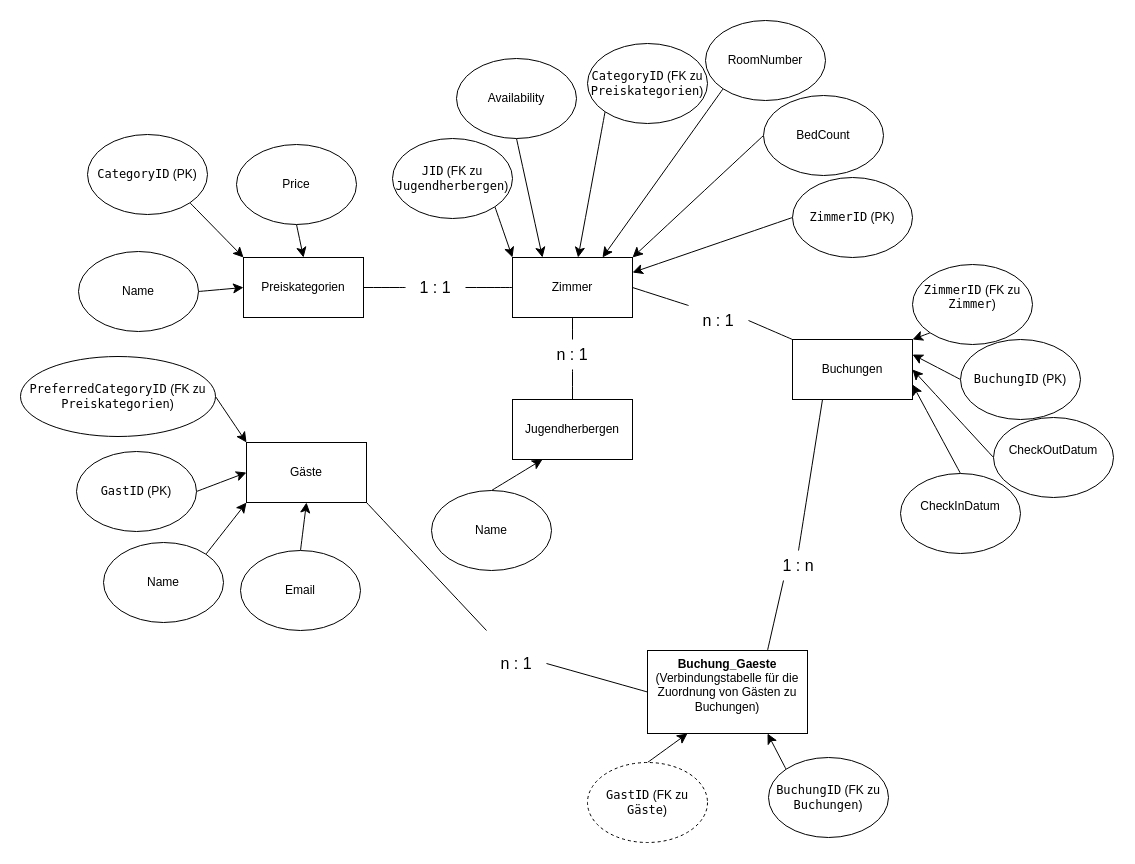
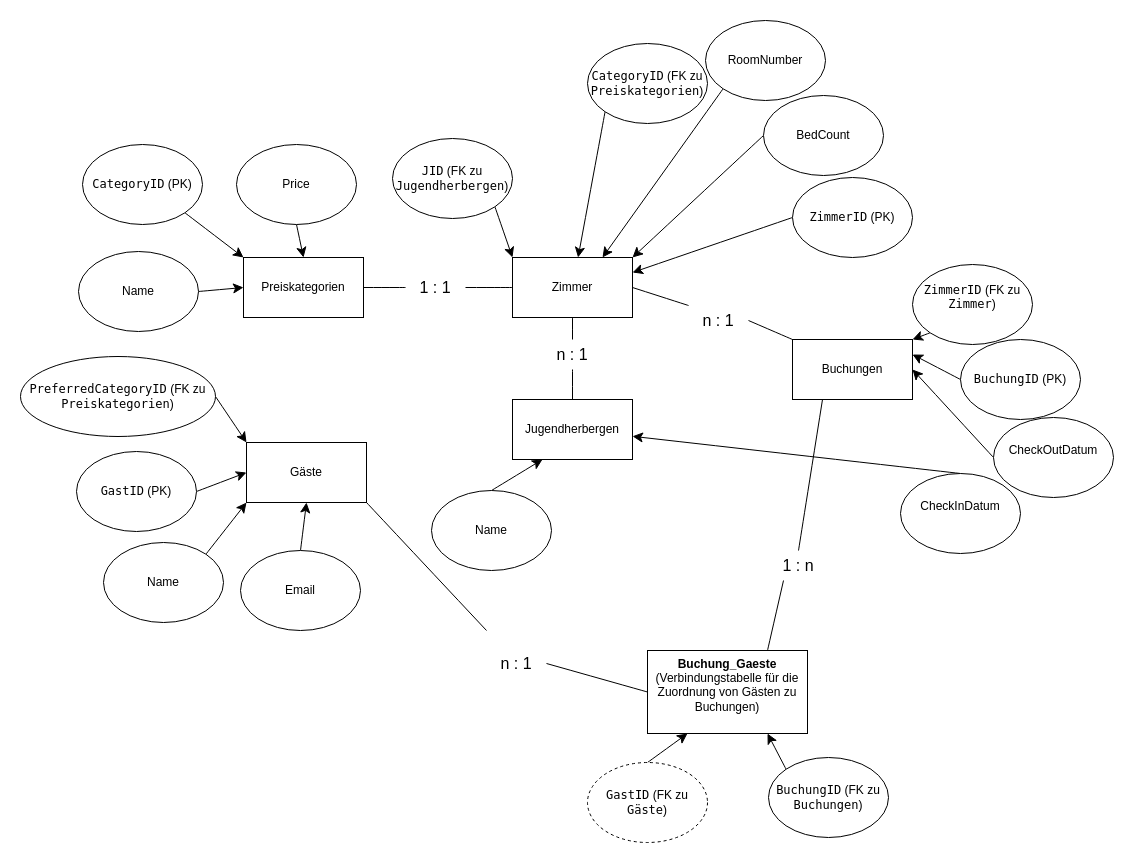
  <mxCell id="0" />
  <mxCell id="1" parent="0" />
  <mxCell id="2" style="edgeStyle=none;curved=1;rounded=0;orthogonalLoop=1;jettySize=auto;html=1;exitX=1;exitY=1;exitDx=0;exitDy=0;entryX=0;entryY=0;entryDx=0;entryDy=0;fontSize=12;startSize=8;endSize=8;" edge="1" parent="1" source="3" target="8"><mxGeometry relative="1" as="geometry" /></mxCell>
- <mxCell id="3" value="&lt;code&gt;CategoryID&lt;/code&gt; (PK)" style="ellipse;whiteSpace=wrap;html=1;" vertex="1" parent="1"><mxGeometry x="87" y="134" width="120" height="80" as="geometry" /></mxCell>
+ <mxCell id="3" value="&lt;code&gt;CategoryID&lt;/code&gt; (PK)" style="ellipse;whiteSpace=wrap;html=1;" vertex="1" parent="1"><mxGeometry x="82" y="144" width="120" height="80" as="geometry" /></mxCell>
  <mxCell id="4" style="edgeStyle=none;curved=1;rounded=0;orthogonalLoop=1;jettySize=auto;html=1;exitX=1;exitY=0.5;exitDx=0;exitDy=0;entryX=0;entryY=0.5;entryDx=0;entryDy=0;fontSize=12;startSize=8;endSize=8;" edge="1" parent="1" source="5" target="8"><mxGeometry relative="1" as="geometry" /></mxCell>
  <mxCell id="5" value="Name" style="ellipse;whiteSpace=wrap;html=1;" vertex="1" parent="1"><mxGeometry x="78" y="251" width="120" height="80" as="geometry" /></mxCell>
  <mxCell id="6" style="edgeStyle=none;curved=1;rounded=0;orthogonalLoop=1;jettySize=auto;html=1;exitX=0.5;exitY=1;exitDx=0;exitDy=0;entryX=0.5;entryY=0;entryDx=0;entryDy=0;fontSize=12;startSize=8;endSize=8;" edge="1" parent="1" source="7" target="8"><mxGeometry relative="1" as="geometry" /></mxCell>
  <mxCell id="7" value="Price" style="ellipse;whiteSpace=wrap;html=1;" vertex="1" parent="1"><mxGeometry x="236" y="144" width="120" height="80" as="geometry" /></mxCell>
  <mxCell id="8" value="Preiskategorien" style="rounded=0;whiteSpace=wrap;html=1;" vertex="1" parent="1"><mxGeometry x="243" y="257" width="120" height="60" as="geometry" /></mxCell>
  <mxCell id="9" value="Gäste" style="rounded=0;whiteSpace=wrap;html=1;" vertex="1" parent="1"><mxGeometry x="246" y="442" width="120" height="60" as="geometry" /></mxCell>
  <mxCell id="10" style="edgeStyle=none;curved=1;rounded=0;orthogonalLoop=1;jettySize=auto;html=1;exitX=1;exitY=0.5;exitDx=0;exitDy=0;entryX=0;entryY=0.5;entryDx=0;entryDy=0;fontSize=12;startSize=8;endSize=8;" edge="1" parent="1" source="11" target="9"><mxGeometry relative="1" as="geometry" /></mxCell>
  <mxCell id="11" value="&lt;code&gt;GastID&lt;/code&gt; (PK)" style="ellipse;whiteSpace=wrap;html=1;" vertex="1" parent="1"><mxGeometry x="76" y="451" width="120" height="80" as="geometry" /></mxCell>
  <mxCell id="12" style="edgeStyle=none;curved=1;rounded=0;orthogonalLoop=1;jettySize=auto;html=1;exitX=1;exitY=0;exitDx=0;exitDy=0;entryX=0;entryY=1;entryDx=0;entryDy=0;fontSize=12;startSize=8;endSize=8;" edge="1" parent="1" source="13" target="9"><mxGeometry relative="1" as="geometry" /></mxCell>
  <mxCell id="13" value="Name" style="ellipse;whiteSpace=wrap;html=1;" vertex="1" parent="1"><mxGeometry x="103" y="542" width="120" height="80" as="geometry" /></mxCell>
  <mxCell id="14" style="edgeStyle=none;curved=1;rounded=0;orthogonalLoop=1;jettySize=auto;html=1;exitX=0.5;exitY=0;exitDx=0;exitDy=0;entryX=0.5;entryY=1;entryDx=0;entryDy=0;fontSize=12;startSize=8;endSize=8;" edge="1" parent="1" source="15" target="9"><mxGeometry relative="1" as="geometry" /></mxCell>
  <mxCell id="15" value="Email" style="ellipse;whiteSpace=wrap;html=1;" vertex="1" parent="1"><mxGeometry x="240" y="550" width="120" height="80" as="geometry" /></mxCell>
  <mxCell id="16" style="edgeStyle=none;curved=1;rounded=0;orthogonalLoop=1;jettySize=auto;html=1;exitX=1;exitY=0.5;exitDx=0;exitDy=0;entryX=0;entryY=0;entryDx=0;entryDy=0;fontSize=12;startSize=8;endSize=8;" edge="1" parent="1" source="17" target="9"><mxGeometry relative="1" as="geometry" /></mxCell>
  <mxCell id="17" value="&lt;code&gt;PreferredCategoryID&lt;/code&gt; (FK zu &lt;code&gt;Preiskategorien&lt;/code&gt;)" style="ellipse;whiteSpace=wrap;html=1;" vertex="1" parent="1"><mxGeometry x="20" y="356" width="195" height="80" as="geometry" /></mxCell>
  <mxCell id="18" value="Jugendherbergen" style="rounded=0;whiteSpace=wrap;html=1;" vertex="1" parent="1"><mxGeometry x="512" y="399" width="120" height="60" as="geometry" /></mxCell>
  <mxCell id="19" style="edgeStyle=none;curved=1;rounded=0;orthogonalLoop=1;jettySize=auto;html=1;exitX=0.5;exitY=0;exitDx=0;exitDy=0;entryX=0.25;entryY=1;entryDx=0;entryDy=0;fontSize=12;startSize=8;endSize=8;" edge="1" parent="1" target="18"><mxGeometry relative="1" as="geometry"><mxPoint x="491" y="490" as="sourcePoint" /></mxGeometry></mxCell>
  <mxCell id="20" value="Name" style="ellipse;whiteSpace=wrap;html=1;" vertex="1" parent="1"><mxGeometry x="431" y="490" width="120" height="80" as="geometry" /></mxCell>
  <mxCell id="21" value="Zimmer" style="rounded=0;whiteSpace=wrap;html=1;" vertex="1" parent="1"><mxGeometry x="512" y="257" width="120" height="60" as="geometry" /></mxCell>
  <mxCell id="22" style="edgeStyle=none;curved=1;rounded=0;orthogonalLoop=1;jettySize=auto;html=1;exitX=0;exitY=0.5;exitDx=0;exitDy=0;entryX=1;entryY=0.25;entryDx=0;entryDy=0;fontSize=12;startSize=8;endSize=8;" edge="1" parent="1" source="23" target="21"><mxGeometry relative="1" as="geometry" /></mxCell>
  <mxCell id="23" value="&lt;code&gt;ZimmerID&lt;/code&gt; (PK)" style="ellipse;whiteSpace=wrap;html=1;" vertex="1" parent="1"><mxGeometry x="792" y="177" width="120" height="80" as="geometry" /></mxCell>
  <mxCell id="24" style="edgeStyle=none;curved=1;rounded=0;orthogonalLoop=1;jettySize=auto;html=1;exitX=1;exitY=1;exitDx=0;exitDy=0;entryX=0;entryY=0;entryDx=0;entryDy=0;fontSize=12;startSize=8;endSize=8;" edge="1" parent="1" source="25" target="21"><mxGeometry relative="1" as="geometry" /></mxCell>
  <mxCell id="25" value="&lt;code&gt;JID&lt;/code&gt; (FK zu &lt;code&gt;Jugendherbergen&lt;/code&gt;)" style="ellipse;whiteSpace=wrap;html=1;" vertex="1" parent="1"><mxGeometry x="392" y="138" width="120" height="80" as="geometry" /></mxCell>
  <mxCell id="26" style="edgeStyle=none;curved=1;rounded=0;orthogonalLoop=1;jettySize=auto;html=1;exitX=0;exitY=1;exitDx=0;exitDy=0;entryX=0.75;entryY=0;entryDx=0;entryDy=0;fontSize=12;startSize=8;endSize=8;" edge="1" parent="1" source="27" target="21"><mxGeometry relative="1" as="geometry" /></mxCell>
  <mxCell id="27" value="RoomNumber" style="ellipse;whiteSpace=wrap;html=1;" vertex="1" parent="1"><mxGeometry x="705" y="20" width="120" height="80" as="geometry" /></mxCell>
  <mxCell id="28" style="edgeStyle=none;curved=1;rounded=0;orthogonalLoop=1;jettySize=auto;html=1;exitX=0;exitY=0.5;exitDx=0;exitDy=0;entryX=1;entryY=0;entryDx=0;entryDy=0;fontSize=12;startSize=8;endSize=8;" edge="1" parent="1" source="29" target="21"><mxGeometry relative="1" as="geometry" /></mxCell>
  <mxCell id="29" value="BedCount" style="ellipse;whiteSpace=wrap;html=1;" vertex="1" parent="1"><mxGeometry x="763" y="95" width="120" height="80" as="geometry" /></mxCell>
  <mxCell id="30" style="edgeStyle=none;curved=1;rounded=0;orthogonalLoop=1;jettySize=auto;html=1;exitX=0;exitY=1;exitDx=0;exitDy=0;fontSize=12;startSize=8;endSize=8;" edge="1" parent="1" source="31" target="21"><mxGeometry relative="1" as="geometry" /></mxCell>
  <mxCell id="31" value="&lt;code&gt;CategoryID&lt;/code&gt; (FK zu &lt;code&gt;Preiskategorien&lt;/code&gt;)" style="ellipse;whiteSpace=wrap;html=1;" vertex="1" parent="1"><mxGeometry x="587" y="43" width="120" height="80" as="geometry" /></mxCell>
- <mxCell id="32" style="edgeStyle=none;curved=1;rounded=0;orthogonalLoop=1;jettySize=auto;html=1;exitX=0.5;exitY=1;exitDx=0;exitDy=0;entryX=0.25;entryY=0;entryDx=0;entryDy=0;fontSize=12;startSize=8;endSize=8;" edge="1" parent="1" source="33" target="21"><mxGeometry relative="1" as="geometry" /></mxCell>
- <mxCell id="33" value="Availability" style="ellipse;whiteSpace=wrap;html=1;" vertex="1" parent="1"><mxGeometry x="456" y="58" width="120" height="80" as="geometry" /></mxCell>
  <mxCell id="34" value="Buchungen" style="rounded=0;whiteSpace=wrap;html=1;" vertex="1" parent="1"><mxGeometry x="792" y="339" width="120" height="60" as="geometry" /></mxCell>
  <mxCell id="35" style="edgeStyle=none;curved=1;rounded=0;orthogonalLoop=1;jettySize=auto;html=1;exitX=0;exitY=0.5;exitDx=0;exitDy=0;entryX=1;entryY=0.25;entryDx=0;entryDy=0;fontSize=12;startSize=8;endSize=8;" edge="1" parent="1" source="36" target="34"><mxGeometry relative="1" as="geometry" /></mxCell>
  <mxCell id="36" value="&lt;code&gt;BuchungID&lt;/code&gt; (PK)" style="ellipse;whiteSpace=wrap;html=1;" vertex="1" parent="1"><mxGeometry x="960" y="339" width="120" height="80" as="geometry" /></mxCell>
  <mxCell id="37" style="edgeStyle=none;curved=1;rounded=0;orthogonalLoop=1;jettySize=auto;html=1;exitX=0;exitY=1;exitDx=0;exitDy=0;entryX=1;entryY=0;entryDx=0;entryDy=0;fontSize=12;startSize=8;endSize=8;" edge="1" parent="1" source="38" target="34"><mxGeometry relative="1" as="geometry" /></mxCell>
  <mxCell id="38" value="&#10;&lt;code&gt;ZimmerID&lt;/code&gt; (FK zu &lt;code&gt;Zimmer&lt;/code&gt;)&#10;&#10;" style="ellipse;whiteSpace=wrap;html=1;" vertex="1" parent="1"><mxGeometry x="912" y="264" width="120" height="80" as="geometry" /></mxCell>
- <mxCell id="39" style="edgeStyle=none;curved=1;rounded=0;orthogonalLoop=1;jettySize=auto;html=1;exitX=0.5;exitY=0;exitDx=0;exitDy=0;entryX=1;entryY=0.75;entryDx=0;entryDy=0;fontSize=12;startSize=8;endSize=8;" edge="1" parent="1" source="40" target="34"><mxGeometry relative="1" as="geometry" /></mxCell>
+ <mxCell id="39" style="edgeStyle=none;curved=1;rounded=0;orthogonalLoop=1;jettySize=auto;html=1;exitX=0.5;exitY=0;exitDx=0;exitDy=0;fontSize=12;startSize=8;endSize=8;" edge="1" parent="1" source="40" target="18"><mxGeometry relative="1" as="geometry" /></mxCell>
  <mxCell id="40" value="&#10;CheckInDatum&#10;&#10;" style="ellipse;whiteSpace=wrap;html=1;" vertex="1" parent="1"><mxGeometry x="900" y="473" width="120" height="80" as="geometry" /></mxCell>
  <mxCell id="41" style="edgeStyle=none;curved=1;rounded=0;orthogonalLoop=1;jettySize=auto;html=1;exitX=0;exitY=0.5;exitDx=0;exitDy=0;entryX=1;entryY=0.5;entryDx=0;entryDy=0;fontSize=12;startSize=8;endSize=8;" edge="1" parent="1" source="42" target="34"><mxGeometry relative="1" as="geometry" /></mxCell>
  <mxCell id="42" value="&#10;CheckOutDatum&#10;&#10;" style="ellipse;whiteSpace=wrap;html=1;" vertex="1" parent="1"><mxGeometry x="993" y="417" width="120" height="80" as="geometry" /></mxCell>
  <mxCell id="43" value="&#10;&lt;strong&gt;Buchung_Gaeste&lt;/strong&gt; (Verbindungstabelle für die Zuordnung von Gästen zu Buchungen)&#10;&#10;" style="rounded=0;whiteSpace=wrap;html=1;" vertex="1" parent="1"><mxGeometry x="647" y="650" width="160" height="83" as="geometry" /></mxCell>
  <mxCell id="44" style="edgeStyle=none;curved=1;rounded=0;orthogonalLoop=1;jettySize=auto;html=1;exitX=0;exitY=0;exitDx=0;exitDy=0;entryX=0.75;entryY=1;entryDx=0;entryDy=0;fontSize=12;startSize=8;endSize=8;" edge="1" parent="1" source="45" target="43"><mxGeometry relative="1" as="geometry" /></mxCell>
  <mxCell id="45" value="&lt;code&gt;BuchungID&lt;/code&gt; (FK zu &lt;code&gt;Buchungen&lt;/code&gt;)" style="ellipse;whiteSpace=wrap;html=1;" vertex="1" parent="1"><mxGeometry x="768" y="757" width="120" height="80" as="geometry" /></mxCell>
  <mxCell id="46" style="edgeStyle=none;curved=1;rounded=0;orthogonalLoop=1;jettySize=auto;html=1;exitX=0.5;exitY=0;exitDx=0;exitDy=0;entryX=0.25;entryY=1;entryDx=0;entryDy=0;fontSize=12;startSize=8;endSize=8;" edge="1" parent="1" source="47" target="43"><mxGeometry relative="1" as="geometry" /></mxCell>
  <mxCell id="47" value="&lt;code&gt;GastID&lt;/code&gt; (FK zu &lt;code&gt;Gäste&lt;/code&gt;)" style="ellipse;whiteSpace=wrap;html=1;dashed=1;" vertex="1" parent="1"><mxGeometry x="587" y="762" width="120" height="80" as="geometry" /></mxCell>
  <mxCell id="48" value="" style="endArrow=none;html=1;rounded=0;fontSize=12;startSize=8;endSize=8;curved=1;entryX=1;entryY=0.5;entryDx=0;entryDy=0;exitX=0;exitY=0.5;exitDx=0;exitDy=0;" edge="1" parent="1" source="50" target="8"><mxGeometry width="50" height="50" relative="1" as="geometry"><mxPoint x="351" y="362" as="sourcePoint" /><mxPoint x="401" y="312" as="targetPoint" /></mxGeometry></mxCell>
  <mxCell id="49" value="" style="endArrow=none;html=1;rounded=0;fontSize=12;startSize=8;endSize=8;curved=1;entryX=1;entryY=0.5;entryDx=0;entryDy=0;exitX=0;exitY=0.5;exitDx=0;exitDy=0;" edge="1" parent="1" source="21" target="50"><mxGeometry width="50" height="50" relative="1" as="geometry"><mxPoint x="512" y="287" as="sourcePoint" /><mxPoint x="363" y="287" as="targetPoint" /></mxGeometry></mxCell>
  <mxCell id="50" value="1 : 1" style="text;html=1;align=center;verticalAlign=middle;whiteSpace=wrap;rounded=0;fontSize=16;" vertex="1" parent="1"><mxGeometry x="405" y="272" width="60" height="30" as="geometry" /></mxCell>
  <mxCell id="51" value="" style="endArrow=none;html=1;rounded=0;fontSize=12;startSize=8;endSize=8;curved=1;exitX=0.5;exitY=1;exitDx=0;exitDy=0;entryX=0.5;entryY=0;entryDx=0;entryDy=0;" edge="1" parent="1" source="53" target="18"><mxGeometry width="50" height="50" relative="1" as="geometry"><mxPoint x="498" y="312" as="sourcePoint" /><mxPoint x="548" y="262" as="targetPoint" /></mxGeometry></mxCell>
  <mxCell id="52" value="" style="endArrow=none;html=1;rounded=0;fontSize=12;startSize=8;endSize=8;curved=1;exitX=0.5;exitY=1;exitDx=0;exitDy=0;entryX=0.5;entryY=0;entryDx=0;entryDy=0;" edge="1" parent="1" source="21" target="53"><mxGeometry width="50" height="50" relative="1" as="geometry"><mxPoint x="572" y="317" as="sourcePoint" /><mxPoint x="572" y="442" as="targetPoint" /></mxGeometry></mxCell>
  <mxCell id="53" value="n : 1" style="text;html=1;align=center;verticalAlign=middle;whiteSpace=wrap;rounded=0;fontSize=16;" vertex="1" parent="1"><mxGeometry x="542" y="339" width="60" height="30" as="geometry" /></mxCell>
  <mxCell id="54" value="" style="endArrow=none;html=1;rounded=0;fontSize=12;startSize=8;endSize=8;curved=1;exitX=0;exitY=0;exitDx=0;exitDy=0;entryX=1;entryY=0.5;entryDx=0;entryDy=0;" edge="1" parent="1" source="56" target="21"><mxGeometry width="50" height="50" relative="1" as="geometry"><mxPoint x="817" y="312" as="sourcePoint" /><mxPoint x="867" y="262" as="targetPoint" /></mxGeometry></mxCell>
  <mxCell id="55" value="" style="endArrow=none;html=1;rounded=0;fontSize=12;startSize=8;endSize=8;curved=1;exitX=0;exitY=0;exitDx=0;exitDy=0;entryX=1;entryY=0.5;entryDx=0;entryDy=0;" edge="1" parent="1" source="34" target="56"><mxGeometry width="50" height="50" relative="1" as="geometry"><mxPoint x="792" y="339" as="sourcePoint" /><mxPoint x="632" y="287" as="targetPoint" /></mxGeometry></mxCell>
  <mxCell id="56" value="n : 1" style="text;html=1;align=center;verticalAlign=middle;whiteSpace=wrap;rounded=0;fontSize=16;" vertex="1" parent="1"><mxGeometry x="688" y="305" width="60" height="30" as="geometry" /></mxCell>
  <mxCell id="57" value="n : 1" style="text;html=1;align=center;verticalAlign=middle;whiteSpace=wrap;rounded=0;fontSize=16;" vertex="1" parent="1"><mxGeometry x="486" y="630" width="60" height="66" as="geometry" /></mxCell>
  <mxCell id="58" value="1 : n" style="text;html=1;align=center;verticalAlign=middle;whiteSpace=wrap;rounded=0;fontSize=16;" vertex="1" parent="1"><mxGeometry x="768" y="550" width="60" height="30" as="geometry" /></mxCell>
  <mxCell id="59" value="" style="endArrow=none;html=1;rounded=0;fontSize=12;startSize=8;endSize=8;curved=1;exitX=0;exitY=0.5;exitDx=0;exitDy=0;entryX=1;entryY=0.5;entryDx=0;entryDy=0;" edge="1" parent="1" source="43" target="57"><mxGeometry width="50" height="50" relative="1" as="geometry"><mxPoint x="566" y="429" as="sourcePoint" /><mxPoint x="616" y="379" as="targetPoint" /></mxGeometry></mxCell>
  <mxCell id="60" value="" style="endArrow=none;html=1;rounded=0;fontSize=12;startSize=8;endSize=8;curved=1;exitX=1;exitY=1;exitDx=0;exitDy=0;entryX=0;entryY=0;entryDx=0;entryDy=0;" edge="1" parent="1" source="9" target="57"><mxGeometry width="50" height="50" relative="1" as="geometry"><mxPoint x="566" y="429" as="sourcePoint" /><mxPoint x="616" y="379" as="targetPoint" /></mxGeometry></mxCell>
  <mxCell id="61" value="" style="endArrow=none;html=1;rounded=0;fontSize=12;startSize=8;endSize=8;curved=1;entryX=0.25;entryY=1;entryDx=0;entryDy=0;exitX=0.5;exitY=0;exitDx=0;exitDy=0;" edge="1" parent="1" source="58" target="34"><mxGeometry width="50" height="50" relative="1" as="geometry"><mxPoint x="566" y="429" as="sourcePoint" /><mxPoint x="616" y="379" as="targetPoint" /></mxGeometry></mxCell>
  <mxCell id="62" value="" style="endArrow=none;html=1;rounded=0;fontSize=12;startSize=8;endSize=8;curved=1;entryX=0.25;entryY=1;entryDx=0;entryDy=0;exitX=0.75;exitY=0;exitDx=0;exitDy=0;" edge="1" parent="1" source="43" target="58"><mxGeometry width="50" height="50" relative="1" as="geometry"><mxPoint x="566" y="429" as="sourcePoint" /><mxPoint x="616" y="379" as="targetPoint" /></mxGeometry></mxCell>
